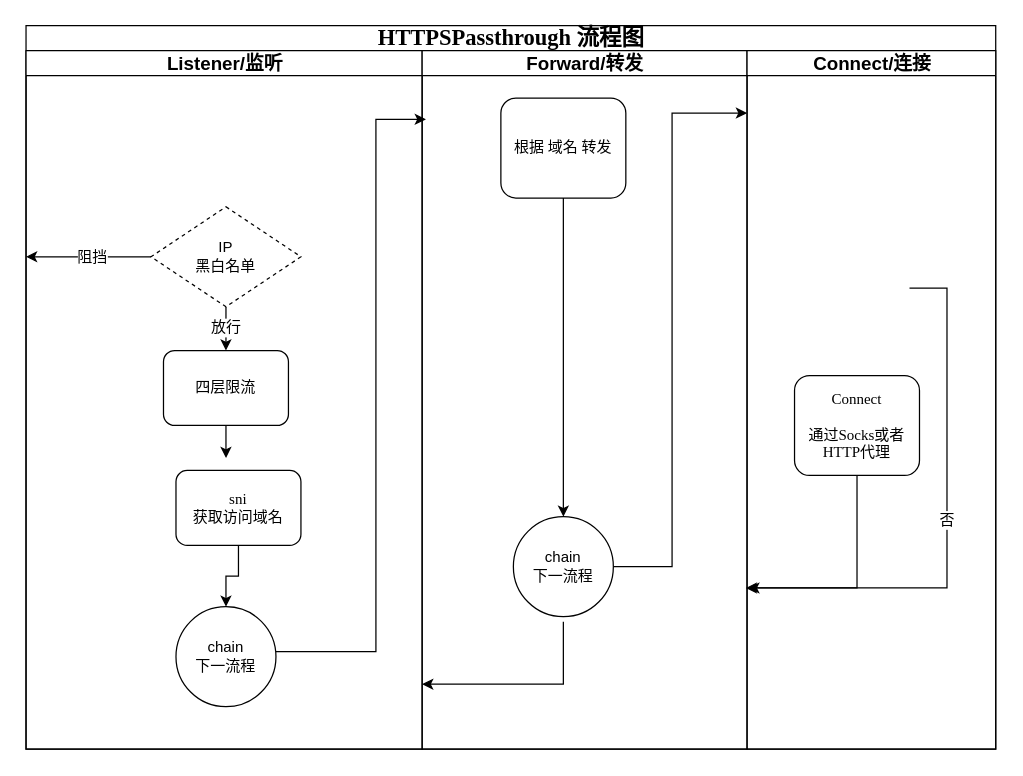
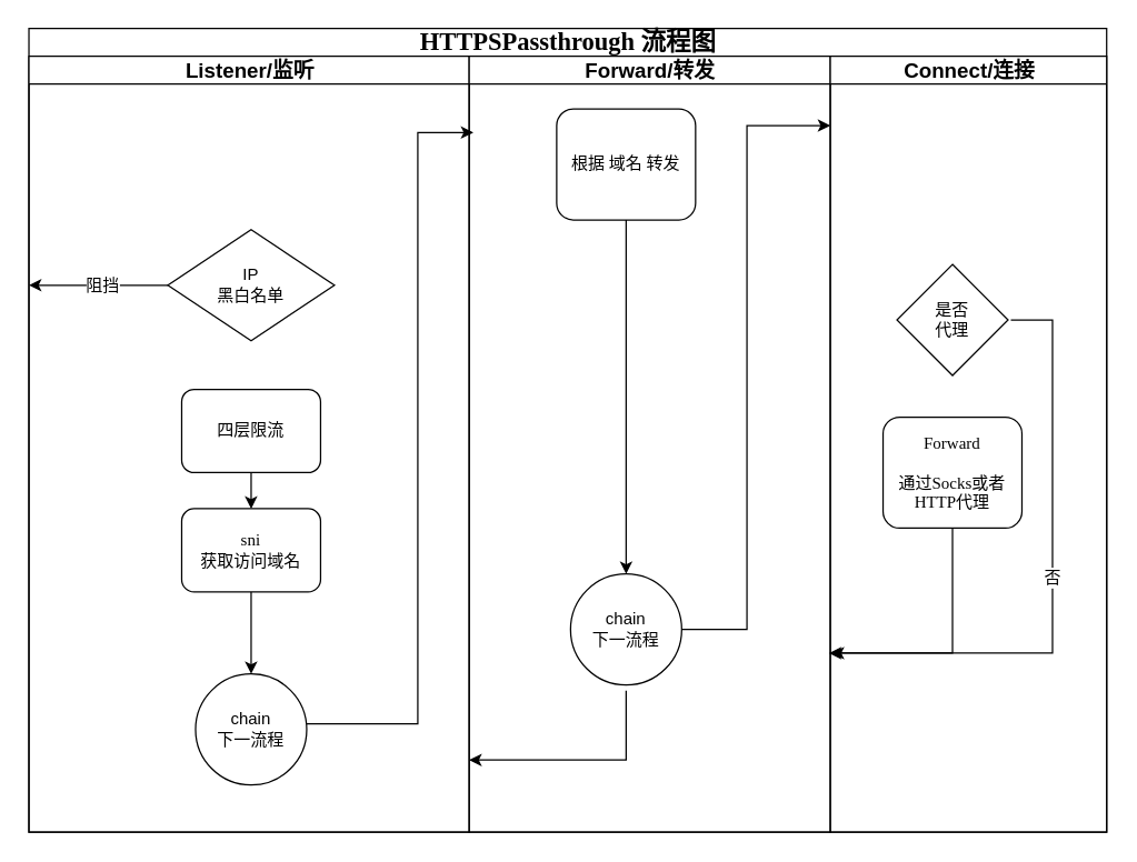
  <mxCell id="0" />
  <mxCell id="1" parent="0" />
  <mxCell id="2" value="&lt;font style=&quot;font-size: 18px;&quot;&gt;HTTPSPassthrough 流程图&lt;/font&gt;" style="swimlane;html=1;childLayout=stackLayout;startSize=20;rounded=0;shadow=0;labelBackgroundColor=none;strokeWidth=1;fontFamily=Verdana;fontSize=18;align=center;" parent="1" vertex="1"><mxGeometry x="20" y="20" width="776" height="579" as="geometry"><mxRectangle x="60" y="-30" width="210" height="40" as="alternateBounds" /></mxGeometry></mxCell>
  <mxCell id="3" value="Listener/监听" style="swimlane;html=1;startSize=20;fontSize=15;" parent="2" vertex="1"><mxGeometry y="20" width="317" height="559" as="geometry"><mxRectangle y="20" width="40" height="1050" as="alternateBounds" /></mxGeometry></mxCell>
  <mxCell id="4" value="" style="edgeStyle=orthogonalEdgeStyle;rounded=0;orthogonalLoop=1;jettySize=auto;html=1;fontSize=12;" parent="3" source="5" edge="1"><mxGeometry relative="1" as="geometry"><mxPoint x="160.067" y="326.044" as="targetPoint" /></mxGeometry></mxCell>
  <mxCell id="5" value="四层限流" style="rounded=1;whiteSpace=wrap;html=1;shadow=0;labelBackgroundColor=none;strokeWidth=1;fontFamily=Verdana;fontSize=12;align=center;" parent="3" vertex="1"><mxGeometry x="110" y="240" width="100" height="60" as="geometry" /></mxCell>
  <mxCell id="6" value="" style="edgeStyle=orthogonalEdgeStyle;rounded=0;orthogonalLoop=1;jettySize=auto;html=1;" parent="3" source="7" target="12" edge="1"><mxGeometry relative="1" as="geometry" /></mxCell>
- <mxCell id="7" value="&lt;div style=&quot;font-size: 12px;&quot;&gt;sni&lt;br&gt;&lt;/div&gt;&lt;div style=&quot;font-size: 12px;&quot;&gt;获取访问域名&lt;/div&gt;" style="rounded=1;whiteSpace=wrap;html=1;shadow=0;labelBackgroundColor=none;strokeWidth=1;fontFamily=Verdana;fontSize=12;align=center;" parent="3" vertex="1"><mxGeometry x="120" y="336" width="100" height="60" as="geometry" /></mxCell>
- <mxCell id="8" value="放行" style="edgeStyle=orthogonalEdgeStyle;rounded=0;orthogonalLoop=1;jettySize=auto;html=1;fontSize=12;" parent="3" source="9" target="5" edge="1"><mxGeometry relative="1" as="geometry" /></mxCell>
- <mxCell id="9" value="&lt;div style=&quot;font-size: 12px;&quot;&gt;IP&lt;/div&gt;&lt;div style=&quot;font-size: 12px;&quot;&gt;黑白名单&lt;br style=&quot;font-size: 12px;&quot;&gt;&lt;/div&gt;" style="rhombus;whiteSpace=wrap;html=1;fontSize=12;dashed=1;" parent="3" vertex="1"><mxGeometry x="100" y="125" width="120" height="80" as="geometry" /></mxCell>
+ <mxCell id="7" value="&lt;div style=&quot;font-size: 12px;&quot;&gt;sni&lt;br&gt;&lt;/div&gt;&lt;div style=&quot;font-size: 12px;&quot;&gt;获取访问域名&lt;/div&gt;" style="rounded=1;whiteSpace=wrap;html=1;shadow=0;labelBackgroundColor=none;strokeWidth=1;fontFamily=Verdana;fontSize=12;align=center;" parent="3" vertex="1"><mxGeometry x="110" y="326" width="100" height="60" as="geometry" /></mxCell>
+ <mxCell id="9" value="&lt;div style=&quot;font-size: 12px;&quot;&gt;IP&lt;/div&gt;&lt;div style=&quot;font-size: 12px;&quot;&gt;黑白名单&lt;br style=&quot;font-size: 12px;&quot;&gt;&lt;/div&gt;" style="rhombus;whiteSpace=wrap;html=1;fontSize=12;" parent="3" vertex="1"><mxGeometry x="100" y="125" width="120" height="80" as="geometry" /></mxCell>
  <mxCell id="10" value="" style="endArrow=classic;html=1;rounded=0;exitX=0;exitY=0.5;exitDx=0;exitDy=0;fontSize=12;" parent="3" source="9" edge="1"><mxGeometry width="50" height="50" relative="1" as="geometry"><mxPoint x="100" y="170" as="sourcePoint" /><mxPoint y="165" as="targetPoint" /></mxGeometry></mxCell>
  <mxCell id="11" value="阻挡" style="edgeLabel;html=1;align=center;verticalAlign=middle;resizable=0;points=[];fontSize=12;" parent="10" vertex="1" connectable="0"><mxGeometry x="-0.05" relative="1" as="geometry"><mxPoint as="offset" /></mxGeometry></mxCell>
  <mxCell id="12" value="&lt;div style=&quot;font-size: 12px;&quot;&gt;chain&lt;/div&gt;下一流程" style="ellipse;whiteSpace=wrap;html=1;aspect=fixed;fontSize=12;" parent="3" vertex="1"><mxGeometry x="120" y="445" width="80" height="80" as="geometry" /></mxCell>
  <mxCell id="13" style="edgeStyle=orthogonalEdgeStyle;rounded=0;orthogonalLoop=1;jettySize=auto;html=1;exitX=1;exitY=0.5;exitDx=0;exitDy=0;fontSize=12;" parent="2" edge="1"><mxGeometry relative="1" as="geometry"><mxPoint x="595" y="73" as="targetPoint" /><Array as="points"><mxPoint x="480" y="548" /><mxPoint x="545" y="548" /><mxPoint x="545" y="73" /></Array></mxGeometry></mxCell>
  <mxCell id="14" value="" style="edgeStyle=orthogonalEdgeStyle;rounded=0;orthogonalLoop=1;jettySize=auto;html=1;fontSize=12;" parent="2" source="12" edge="1"><mxGeometry relative="1" as="geometry"><mxPoint x="320" y="75" as="targetPoint" /><Array as="points"><mxPoint x="280" y="501" /><mxPoint x="280" y="75" /></Array></mxGeometry></mxCell>
  <mxCell id="15" value="Forward/转发" style="swimlane;html=1;startSize=20;fontSize=15;" parent="2" vertex="1"><mxGeometry x="317" y="20" width="260" height="559" as="geometry" /></mxCell>
  <mxCell id="16" value="" style="edgeStyle=orthogonalEdgeStyle;rounded=0;orthogonalLoop=1;jettySize=auto;html=1;fontSize=12;entryX=0.5;entryY=0;entryDx=0;entryDy=0;" parent="15" source="17" target="19" edge="1"><mxGeometry relative="1" as="geometry"><mxPoint x="110" y="490" as="targetPoint" /></mxGeometry></mxCell>
  <mxCell id="17" value="&lt;div&gt;根据 域名 转发&lt;br&gt;&lt;/div&gt;" style="rounded=1;whiteSpace=wrap;html=1;shadow=0;labelBackgroundColor=none;strokeWidth=1;fontFamily=Verdana;fontSize=12;align=center;flipV=1;" parent="15" vertex="1"><mxGeometry x="63" y="38" width="100" height="80" as="geometry" /></mxCell>
  <mxCell id="18" value="" style="edgeStyle=orthogonalEdgeStyle;rounded=0;orthogonalLoop=1;jettySize=auto;html=1;fontSize=12;" parent="15" source="19" edge="1"><mxGeometry relative="1" as="geometry"><mxPoint x="260" y="50" as="targetPoint" /><Array as="points"><mxPoint x="200" y="413" /><mxPoint x="200" y="50" /></Array></mxGeometry></mxCell>
  <mxCell id="19" value="&lt;div style=&quot;font-size: 12px;&quot;&gt;chain&lt;/div&gt;下一流程" style="ellipse;whiteSpace=wrap;html=1;aspect=fixed;fontSize=12;" parent="15" vertex="1"><mxGeometry x="73" y="373" width="80" height="80" as="geometry" /></mxCell>
  <mxCell id="20" value="" style="edgeStyle=orthogonalEdgeStyle;rounded=0;orthogonalLoop=1;jettySize=auto;html=1;fontSize=12;" parent="15" edge="1"><mxGeometry relative="1" as="geometry"><mxPoint x="113" y="457" as="sourcePoint" /><mxPoint y="507" as="targetPoint" /><Array as="points"><mxPoint x="113" y="507" /><mxPoint y="507" /></Array></mxGeometry></mxCell>
  <mxCell id="21" value="Connect/连接" style="swimlane;html=1;startSize=20;fontSize=15;" parent="2" vertex="1"><mxGeometry x="577" y="20" width="199" height="559" as="geometry" /></mxCell>
  <mxCell id="22" value="" style="edgeStyle=orthogonalEdgeStyle;rounded=0;orthogonalLoop=1;jettySize=auto;html=1;fontSize=12;" parent="21" source="23" edge="1"><mxGeometry relative="1" as="geometry"><mxPoint x="1" y="430" as="targetPoint" /><Array as="points"><mxPoint x="88" y="430" /></Array></mxGeometry></mxCell>
- <mxCell id="23" value="&lt;div style=&quot;font-size: 12px;&quot;&gt;Connect&lt;/div&gt;&lt;div style=&quot;font-size: 12px;&quot;&gt;&lt;br style=&quot;font-size: 12px;&quot;&gt;&lt;/div&gt;&lt;div style=&quot;font-size: 12px;&quot;&gt;通过Socks或者HTTP代理&lt;br style=&quot;font-size: 12px;&quot;&gt;&lt;/div&gt;" style="rounded=1;whiteSpace=wrap;html=1;shadow=0;labelBackgroundColor=none;strokeWidth=1;fontFamily=Verdana;fontSize=12;align=center;" parent="21" vertex="1"><mxGeometry x="38" y="260" width="100" height="80" as="geometry" /></mxCell>
+ <mxCell id="23" value="&lt;div style=&quot;font-size: 12px;&quot;&gt;Forward&lt;/div&gt;&lt;div style=&quot;font-size: 12px;&quot;&gt;&lt;br style=&quot;font-size: 12px;&quot;&gt;&lt;/div&gt;&lt;div style=&quot;font-size: 12px;&quot;&gt;通过Socks或者HTTP代理&lt;br style=&quot;font-size: 12px;&quot;&gt;&lt;/div&gt;" style="rounded=1;whiteSpace=wrap;html=1;shadow=0;labelBackgroundColor=none;strokeWidth=1;fontFamily=Verdana;fontSize=12;align=center;" parent="21" vertex="1"><mxGeometry x="38" y="260" width="100" height="80" as="geometry" /></mxCell>
  <mxCell id="24" value="否" style="edgeStyle=orthogonalEdgeStyle;rounded=0;orthogonalLoop=1;jettySize=auto;html=1;fontSize=12;" parent="21" edge="1"><mxGeometry relative="1" as="geometry"><mxPoint x="130" y="190" as="sourcePoint" /><mxPoint x="-1" y="430" as="targetPoint" /><Array as="points"><mxPoint x="160" y="190" /><mxPoint x="160" y="430" /><mxPoint x="143" y="430" /></Array></mxGeometry></mxCell>
+ <mxCell id="25" value="&lt;div style=&quot;font-size: 12px;&quot;&gt;是否&lt;/div&gt;&lt;div style=&quot;font-size: 12px;&quot;&gt;代理&lt;br style=&quot;font-size: 12px;&quot;&gt;&lt;/div&gt;" style="rhombus;whiteSpace=wrap;html=1;fontSize=12;" parent="21" vertex="1"><mxGeometry x="48" y="150" width="80" height="80" as="geometry" /></mxCell>
